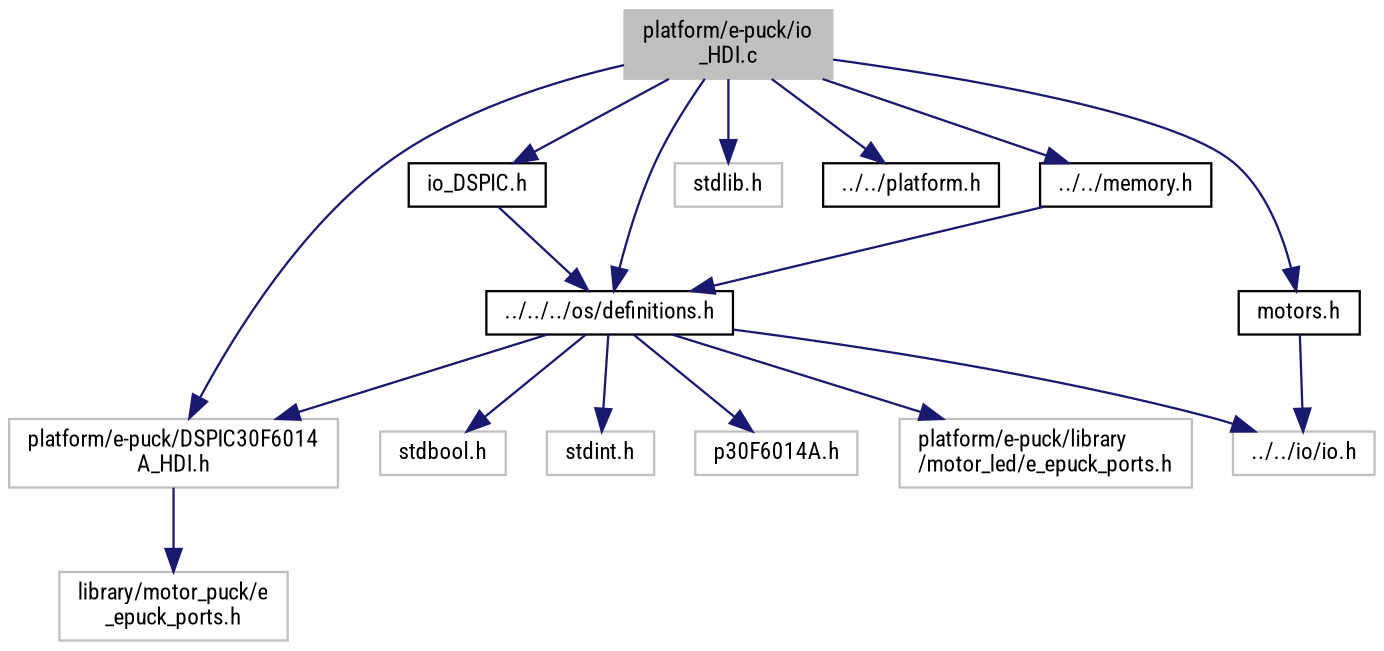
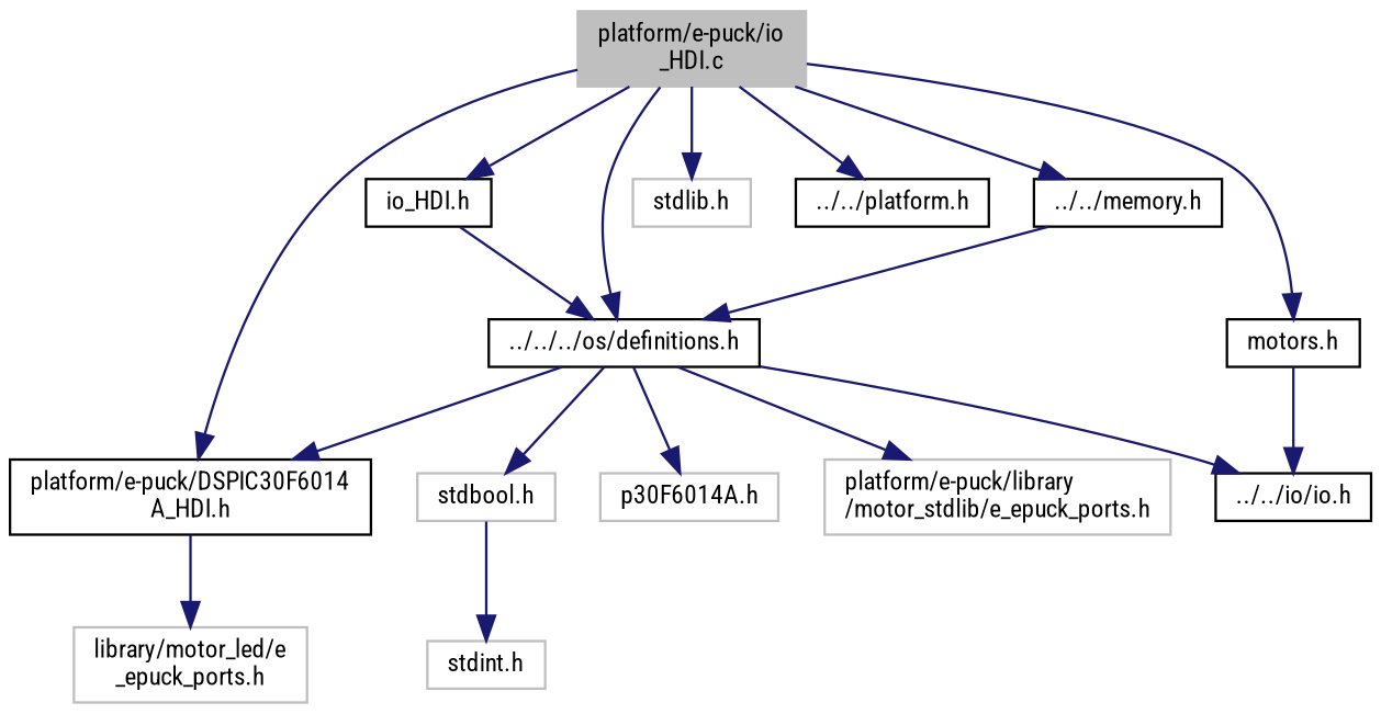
  digraph {
    fontname="Roboto Condensed"
    node [color=grey75 fillcolor=white fontname="Roboto Condensed" fontsize=10 shape=record style=filled]
    edge [color=midnightblue fontname="Roboto Condensed" fontsize=10 labelfontname=Helvetica labelfontsize=10 style=solid]
    n1 [fillcolor=grey75 fontcolor=black height=0.2 label="platform/e-puck/io\l_HDI.c" width=0.4]
-   n2 [color=black height=0.2 label="io_DSPIC.h" width=0.4]
+   n2 [color=black height=0.2 label="io_HDI.h" width=0.4]
    n3 [color=black height=0.2 label="../../../os/definitions.h" width=0.4]
-   n4 [height=0.2 label="platform/e-puck/DSPIC30F6014\lA_HDI.h" width=0.4]
+   n4 [color=black height=0.2 label="platform/e-puck/DSPIC30F6014\lA_HDI.h" width=0.4]
    n5 [height=0.2 label="stdlib.h" width=0.4]
    n6 [color=black height=0.2 label="../../platform.h" width=0.4]
    n7 [color=black height=0.2 label="../../memory.h" width=0.4]
    n8 [color=black height=0.2 label="motors.h" width=0.4]
    n9 [height=0.2 label="stdbool.h" width=0.4]
    n10 [height=0.2 label="stdint.h" width=0.4]
    n11 [height=0.2 label="p30F6014A.h" width=0.4]
-   n12 [height=0.2 label="platform/e-puck/library\l/motor_led/e_epuck_ports.h" width=0.4]
-   n13 [height=0.2 label="../../io/io.h" width=0.4]
-   n14 [height=0.2 label="library/motor_puck/e\l_epuck_ports.h" width=0.4]
+   n12 [height=0.2 label="platform/e-puck/library\l/motor_stdlib/e_epuck_ports.h" width=0.4]
+   n13 [color=black height=0.2 label="../../io/io.h" width=0.4]
+   n14 [height=0.2 label="library/motor_led/e\l_epuck_ports.h" width=0.4]
    n1 -> n2
    n1 -> n3
    n1 -> n4
    n1 -> n5
    n1 -> n6
    n1 -> n7
    n1 -> n8
    n2 -> n3
    n3 -> n4
    n3 -> n9
-   n3 -> n10
+   n9 -> n10
    n3 -> n11
    n3 -> n12
    n3 -> n13
    n4 -> n14
    n7 -> n3
    n8 -> n13
  }
